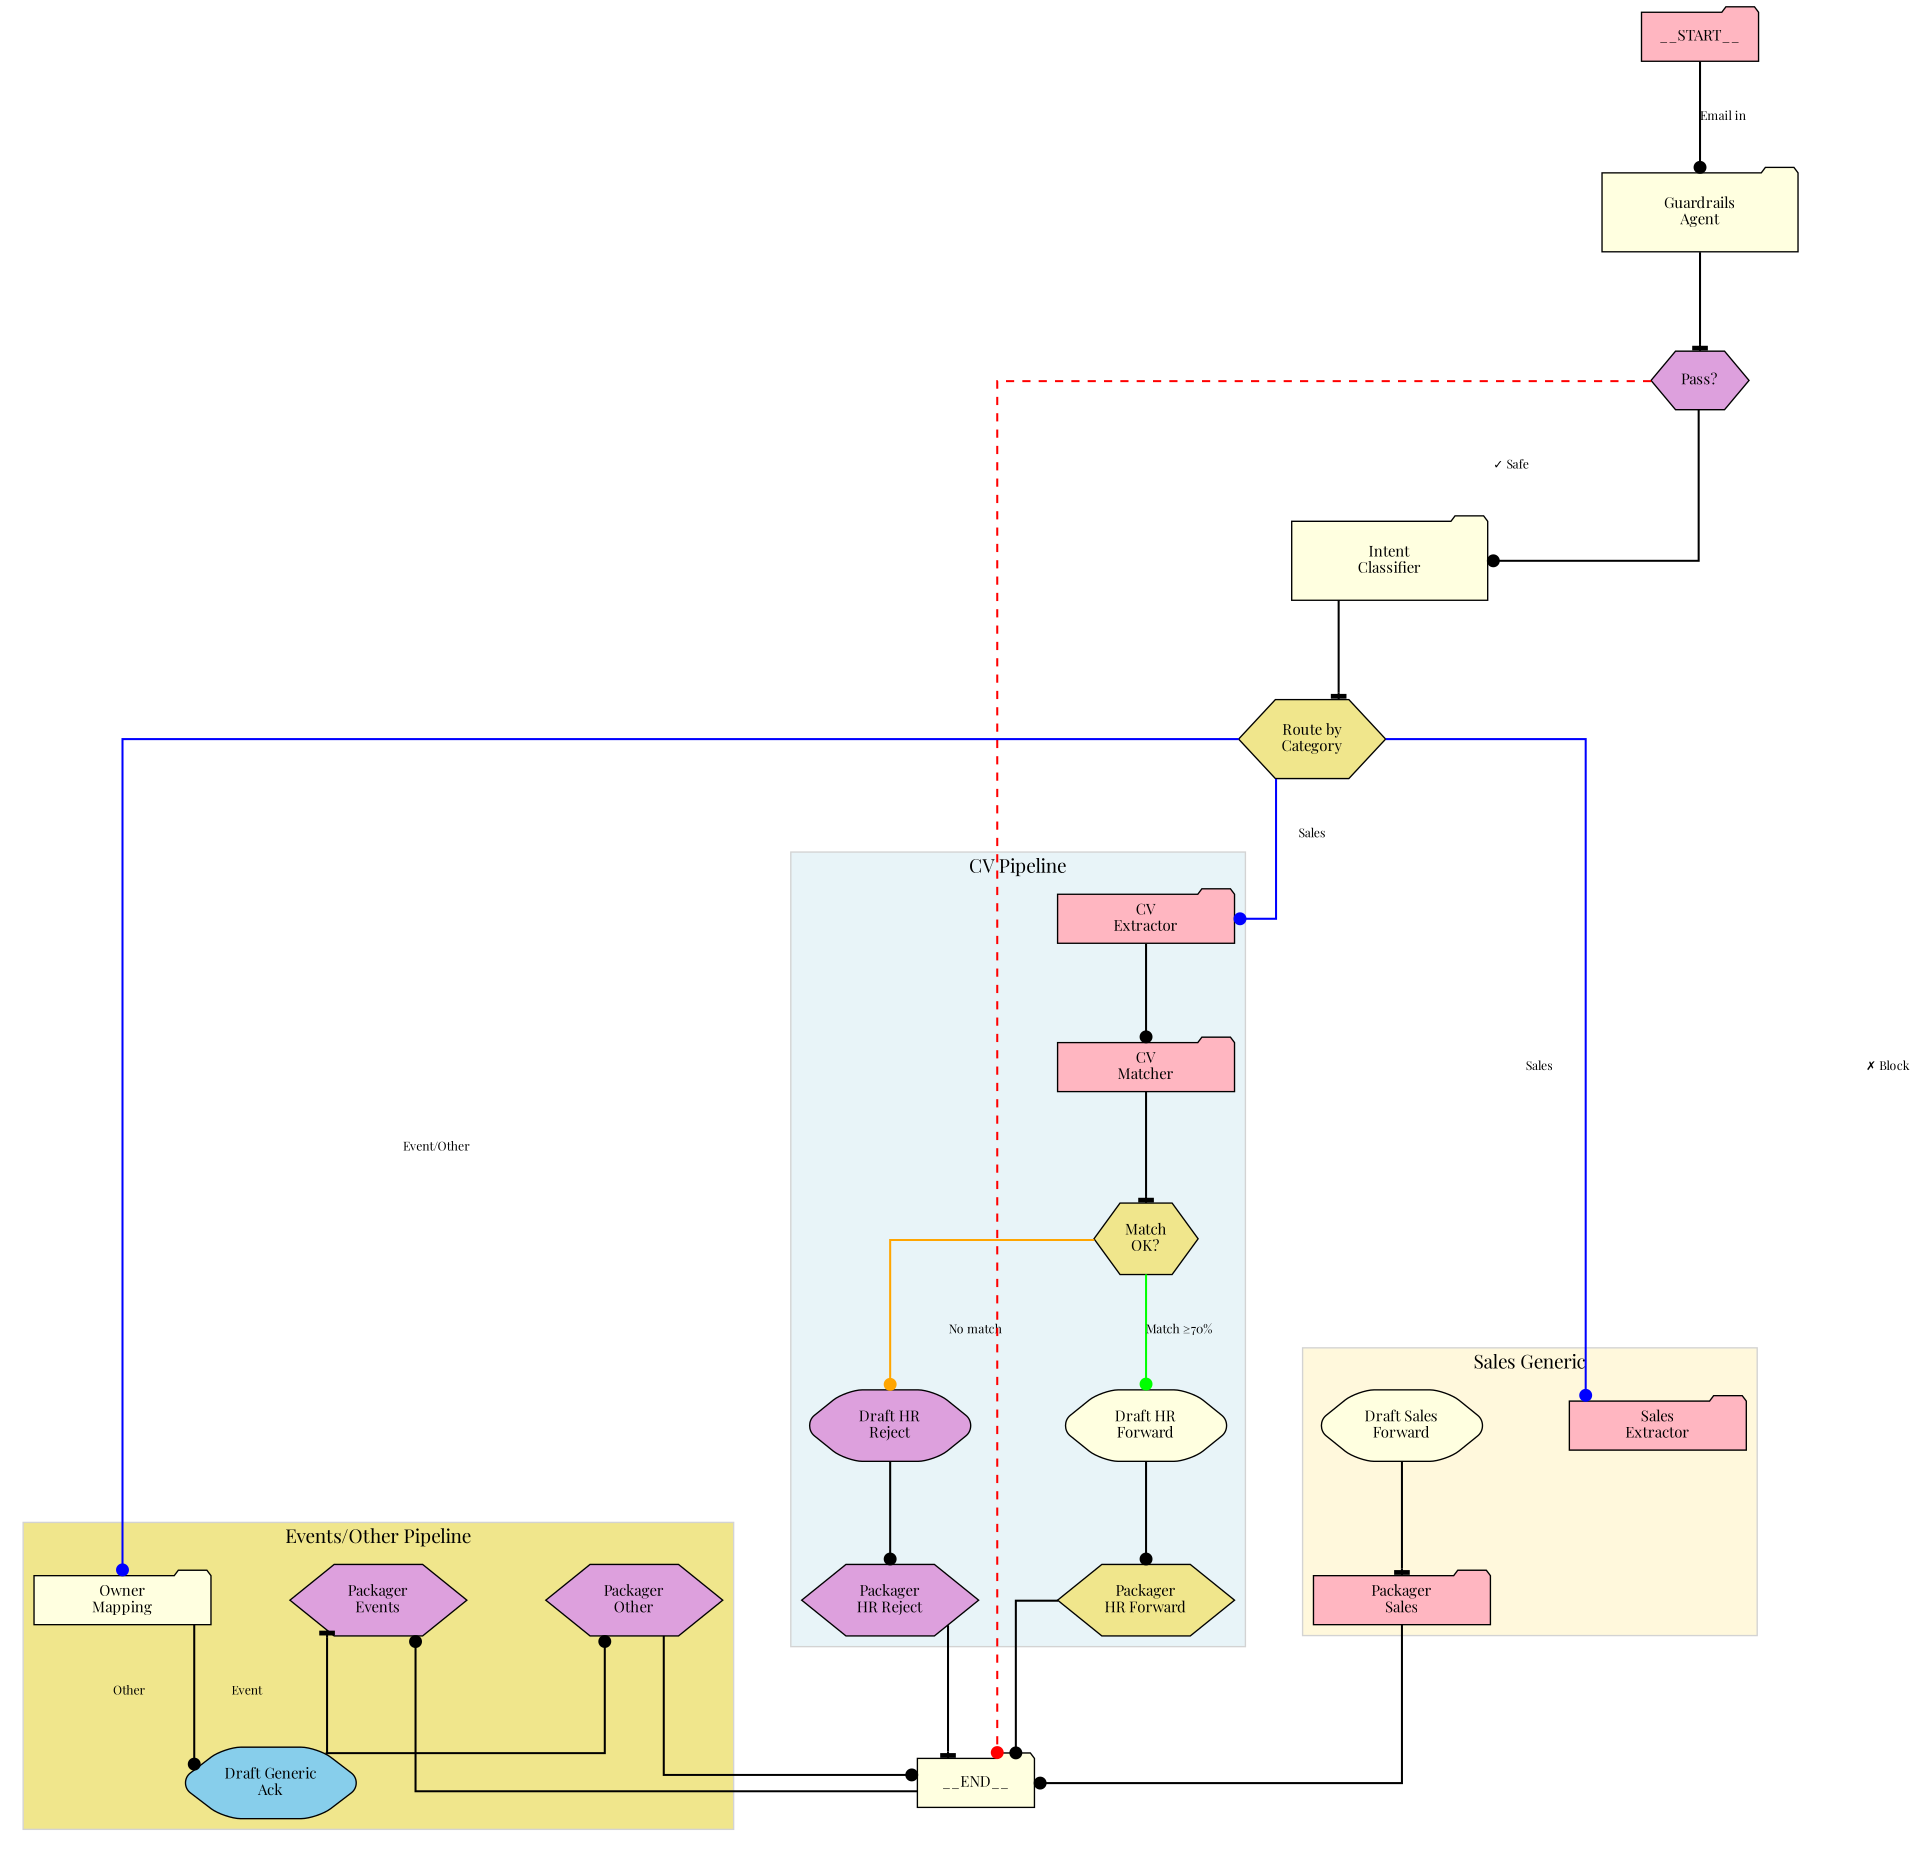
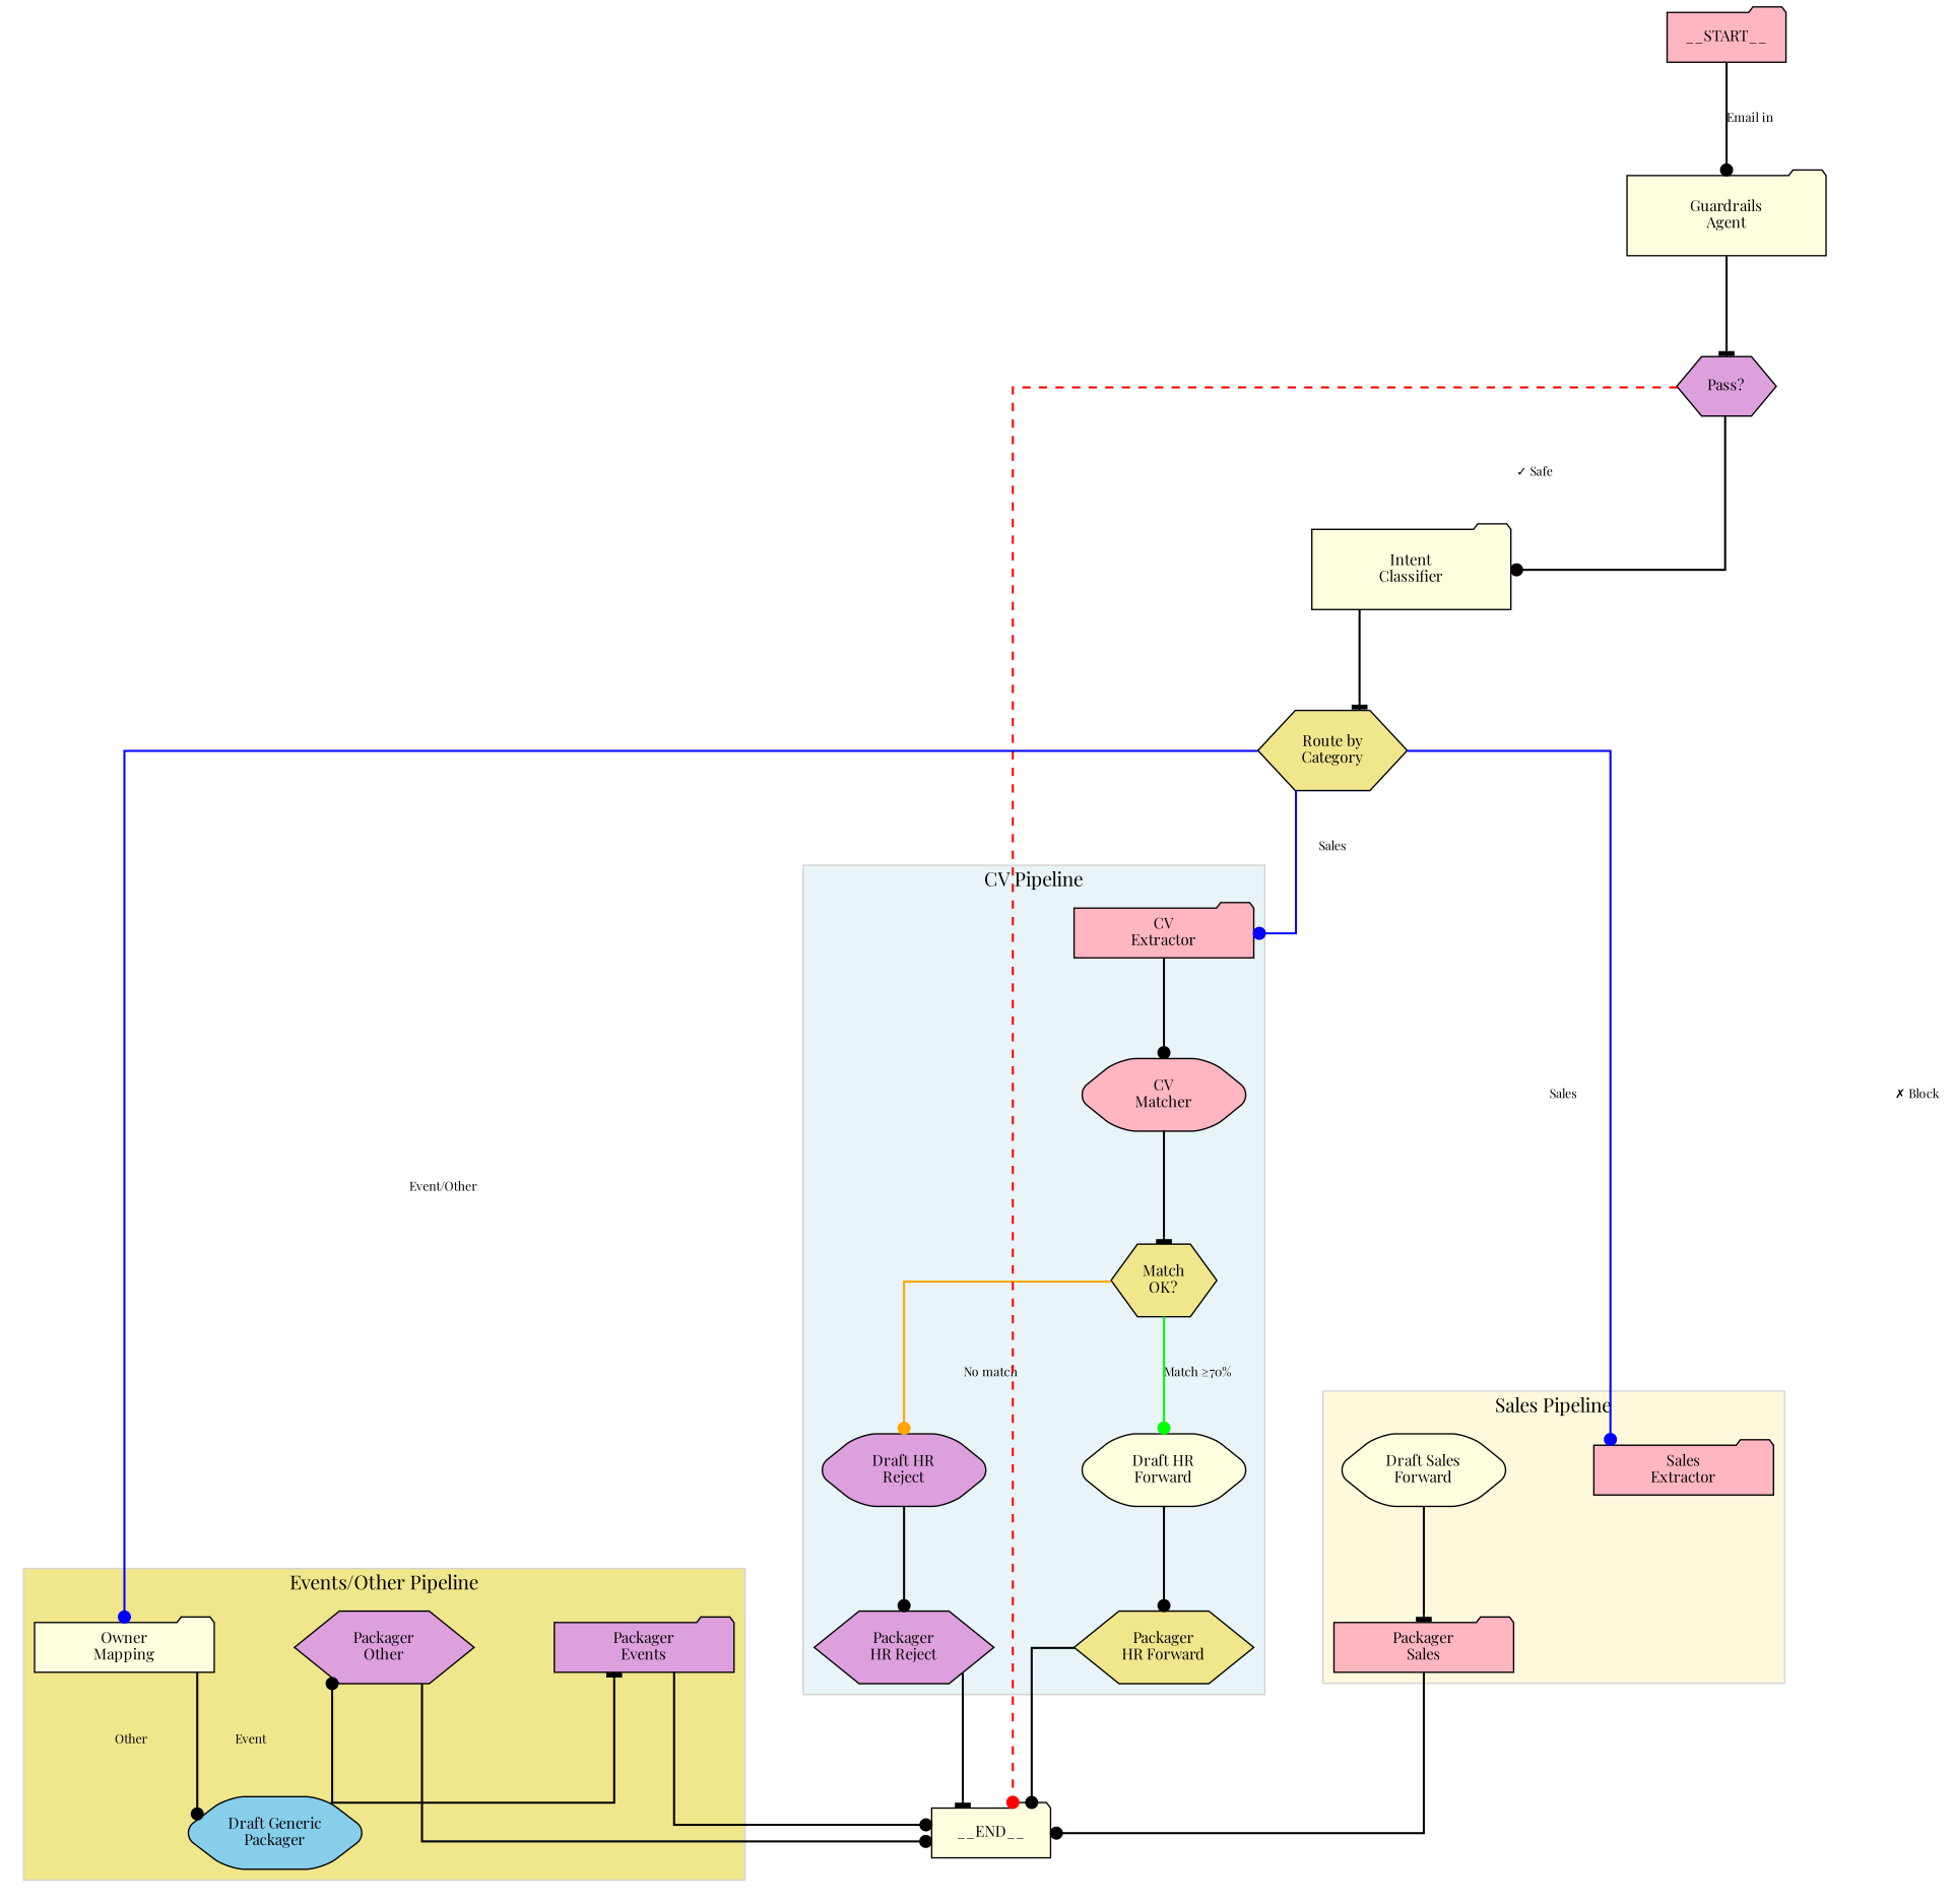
  digraph {
    fontname="Playfair Display"
    nodesep=0.8
    rankdir=TB
    ranksep=1.0
    splines=ortho
    node [fillcolor=lightyellow fontname="Playfair Display" fontsize=11 shape=folder style="filled,rounded"]
    edge [arrowhead=dot fontname="Playfair Display" fontsize=9 penwidth=1.5]
    n1 [fillcolor=lightpink label="CV\nExtractor" width=1.8]
-   n2 [fillcolor=lightpink label="CV\nMatcher" width=1.8]
+   n2 [fillcolor=lightpink label="CV\nMatcher" shape=hexagon width=1.8]
    n3 [fillcolor=khaki label="Match\nOK?" shape=hexagon style=filled width=1]
    n4 [label="Draft HR\nForward" shape=hexagon width=1.8]
    n5 [fillcolor=plum label="Draft HR\nReject" shape=hexagon width=1.8]
    n6 [fillcolor=khaki label="Packager\nHR Forward" shape=hexagon style=filled width=1.8]
    n7 [fillcolor=plum label="Packager\nHR Reject" shape=hexagon style=filled width=1.8]
    n8 [fillcolor=lightpink label="Sales\nExtractor" width=1.8]
    n9 [label="Draft Sales\nForward" shape=hexagon width=1.8]
    n10 [fillcolor=lightpink label="Packager\nSales" style=filled width=1.8]
    n11 [label="Owner\nMapping" width=1.8]
-   n12 [fillcolor=skyblue label="Draft Generic\nAck" shape=hexagon width=1.8]
-   n13 [fillcolor=plum label="Packager\nEvents" shape=hexagon style=filled width=1.8]
+   n12 [fillcolor=skyblue label="Draft Generic\nPackager" shape=hexagon width=1.8]
+   n13 [fillcolor=plum label="Packager\nEvents" style=filled width=1.8]
    n14 [fillcolor=plum label="Packager\nOther" shape=hexagon style=filled width=1.8]
    n15 [height=0.5 label=__END__ style=filled width=1.2]
    n16 [fillcolor=lightpink height=0.5 label=__START__ style=filled width=1.2]
    n17 [height=0.8 label="Guardrails\nAgent" width=2]
    n18 [fillcolor=plum height=0.6 label="Pass?" shape=hexagon style=filled width=1]
    n19 [height=0.8 label="Intent\nClassifier" width=2]
    n20 [fillcolor=khaki height=0.8 label="Route by\nCategory" shape=hexagon style=filled width=1.5]
    subgraph cluster_1 {
      color=lightgray
      fillcolor="#E8F4F8"
      label="CV Pipeline"
      style=filled
      n1
      n2
      n3
      n4
      n5
      n6
      n7
    }
    subgraph cluster_2 {
      color=lightgray
      fillcolor="#FFF8DC"
-     label="Sales Generic"
+     label="Sales Pipeline"
      style=filled
      n8
      n9
      n10
    }
    subgraph cluster_3 {
      color=lightgray
      fillcolor="#F0E68C"
      label="Events/Other Pipeline"
      style=filled
      n11
      n12
      n13
      n14
    }
    n1 -> n2
    n2 -> n3 [arrowhead=tee]
    n3 -> n4 [color=green label="Match ≥70%"]
    n3 -> n5 [color=orange label="No match"]
    n4 -> n6
    n5 -> n7
    n6 -> n15
    n7 -> n15 [arrowhead=tee]
    n9 -> n10 [arrowhead=tee]
    n10 -> n15
    n11 -> n12
    n12 -> n13 [arrowhead=tee constraint=false label=Event]
    n12 -> n14 [constraint=false label=Other]
-   n15 -> n13
+   n13 -> n15
    n14 -> n15
    n16 -> n17 [label="Email in"]
    n17 -> n18 [arrowhead=tee]
    n18 -> n15 [color=red label="✗ Block" style=dashed]
    n18 -> n19 [label="✓ Safe"]
    n19 -> n20 [arrowhead=tee]
    n20 -> n1 [color=blue label=Sales]
    n20 -> n8 [color=blue label=Sales]
    n20 -> n11 [color=blue label="Event/Other"]
  }
